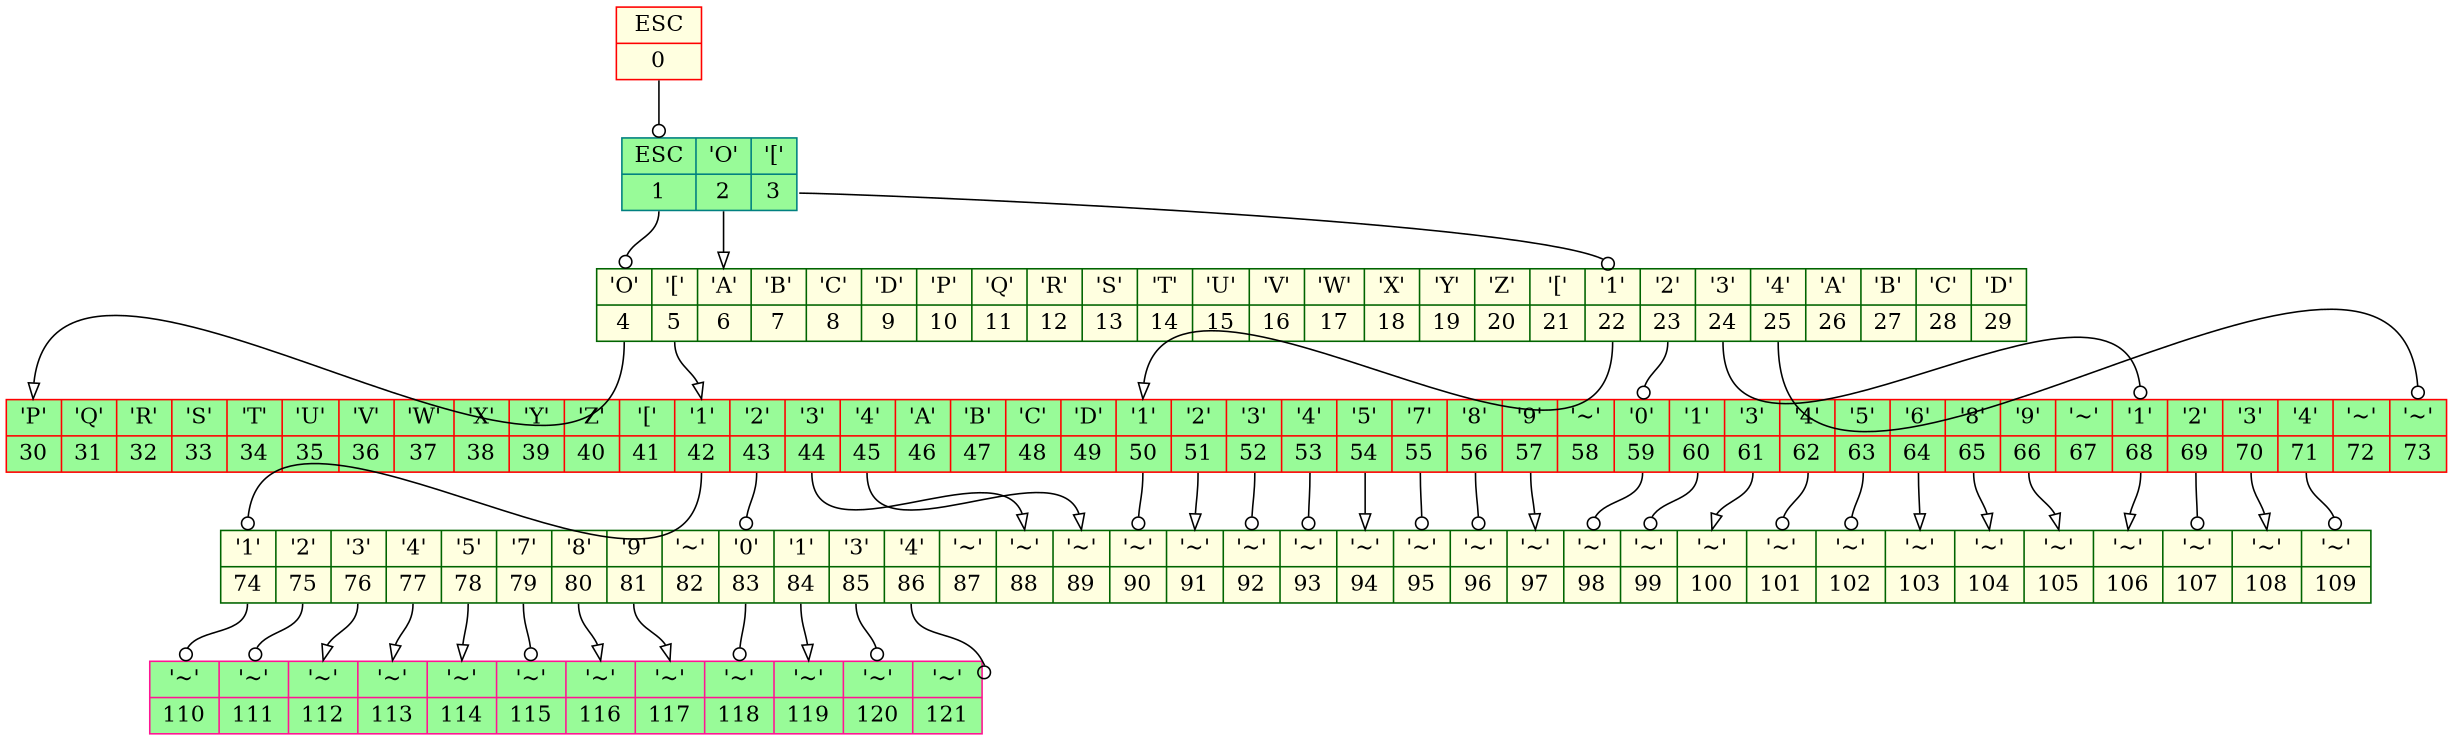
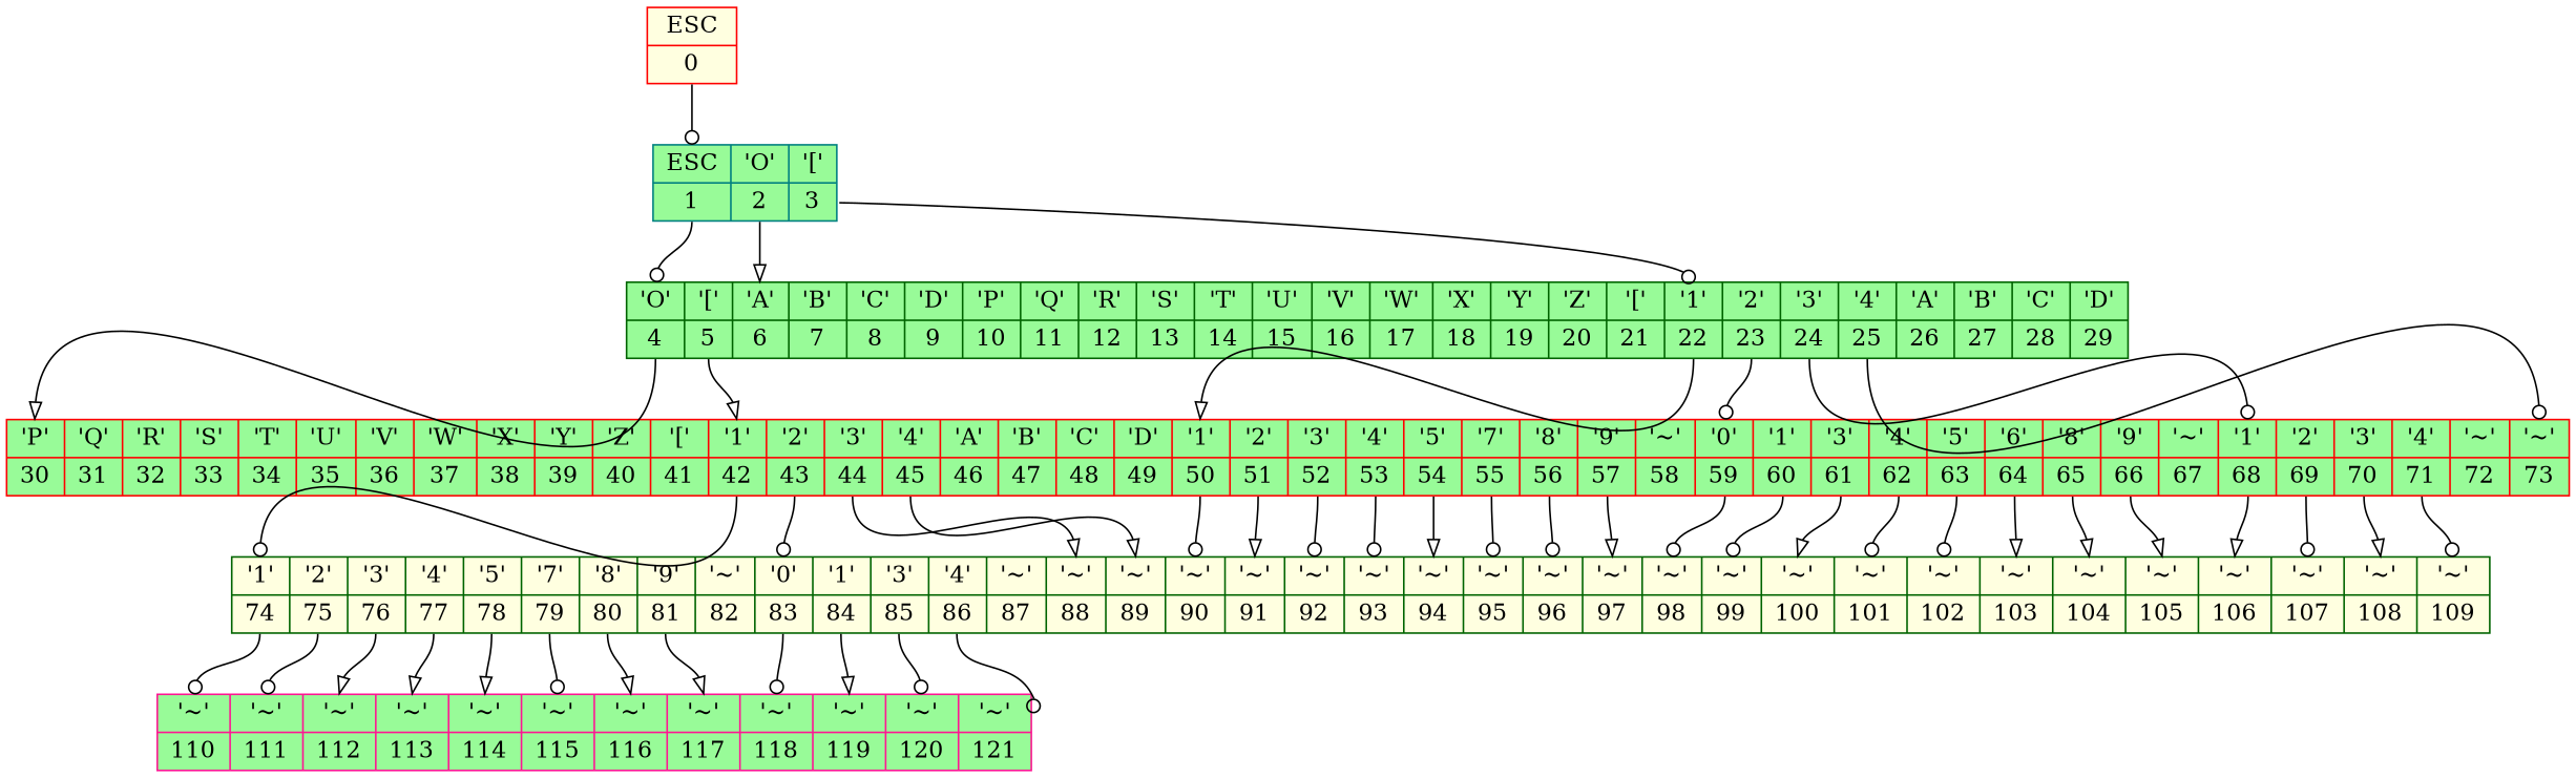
  digraph {
    node [shape=record style=filled fillcolor=palegreen color=red]
    edge [arrowhead=odot]
    n1 [label="{<I0>ESC|<O0>0}" fillcolor=lightyellow]
    n2 [label="{<I1>ESC|<O1>1}|{<I2>\'O\'|<O2>2}|{<I3>\'[\'|<O3>3}" color=teal]
-   n3 [label="{<I4>\'O\'|<O4>4}|{<I5>\'[\'|<O5>5}|{<I6>\'A\'|<O6>6}|{<I7>\'B\'|<O7>7}|{<I8>\'C\'|<O8>8}|{<I9>\'D\'|<O9>9}|{<I10>\'P\'|<O10>10}|{<I11>\'Q\'|<O11>11}|{<I12>\'R\'|<O12>12}|{<I13>\'S\'|<O13>13}|{<I14>\'T\'|<O14>14}|{<I15>\'U\'|<O15>15}|{<I16>\'V\'|<O16>16}|{<I17>\'W\'|<O17>17}|{<I18>\'X\'|<O18>18}|{<I19>\'Y\'|<O19>19}|{<I20>\'Z\'|<O20>20}|{<I21>\'[\'|<O21>21}|{<I22>\'1\'|<O22>22}|{<I23>\'2\'|<O23>23}|{<I24>\'3\'|<O24>24}|{<I25>\'4\'|<O25>25}|{<I26>\'A\'|<O26>26}|{<I27>\'B\'|<O27>27}|{<I28>\'C\'|<O28>28}|{<I29>\'D\'|<O29>29}" fillcolor=lightyellow color=darkgreen]
+   n3 [label="{<I4>\'O\'|<O4>4}|{<I5>\'[\'|<O5>5}|{<I6>\'A\'|<O6>6}|{<I7>\'B\'|<O7>7}|{<I8>\'C\'|<O8>8}|{<I9>\'D\'|<O9>9}|{<I10>\'P\'|<O10>10}|{<I11>\'Q\'|<O11>11}|{<I12>\'R\'|<O12>12}|{<I13>\'S\'|<O13>13}|{<I14>\'T\'|<O14>14}|{<I15>\'U\'|<O15>15}|{<I16>\'V\'|<O16>16}|{<I17>\'W\'|<O17>17}|{<I18>\'X\'|<O18>18}|{<I19>\'Y\'|<O19>19}|{<I20>\'Z\'|<O20>20}|{<I21>\'[\'|<O21>21}|{<I22>\'1\'|<O22>22}|{<I23>\'2\'|<O23>23}|{<I24>\'3\'|<O24>24}|{<I25>\'4\'|<O25>25}|{<I26>\'A\'|<O26>26}|{<I27>\'B\'|<O27>27}|{<I28>\'C\'|<O28>28}|{<I29>\'D\'|<O29>29}" color=darkgreen]
    n4 [label="{<I30>\'P\'|<O30>30}|{<I31>\'Q\'|<O31>31}|{<I32>\'R\'|<O32>32}|{<I33>\'S\'|<O33>33}|{<I34>\'T\'|<O34>34}|{<I35>\'U\'|<O35>35}|{<I36>\'V\'|<O36>36}|{<I37>\'W\'|<O37>37}|{<I38>\'X\'|<O38>38}|{<I39>\'Y\'|<O39>39}|{<I40>\'Z\'|<O40>40}|{<I41>\'[\'|<O41>41}|{<I42>\'1\'|<O42>42}|{<I43>\'2\'|<O43>43}|{<I44>\'3\'|<O44>44}|{<I45>\'4\'|<O45>45}|{<I46>\'A\'|<O46>46}|{<I47>\'B\'|<O47>47}|{<I48>\'C\'|<O48>48}|{<I49>\'D\'|<O49>49}|{<I50>\'1\'|<O50>50}|{<I51>\'2\'|<O51>51}|{<I52>\'3\'|<O52>52}|{<I53>\'4\'|<O53>53}|{<I54>\'5\'|<O54>54}|{<I55>\'7\'|<O55>55}|{<I56>\'8\'|<O56>56}|{<I57>\'9\'|<O57>57}|{<I58>\'~\'|<O58>58}|{<I59>\'0\'|<O59>59}|{<I60>\'1\'|<O60>60}|{<I61>\'3\'|<O61>61}|{<I62>\'4\'|<O62>62}|{<I63>\'5\'|<O63>63}|{<I64>\'6\'|<O64>64}|{<I65>\'8\'|<O65>65}|{<I66>\'9\'|<O66>66}|{<I67>\'~\'|<O67>67}|{<I68>\'1\'|<O68>68}|{<I69>\'2\'|<O69>69}|{<I70>\'3\'|<O70>70}|{<I71>\'4\'|<O71>71}|{<I72>\'~\'|<O72>72}|{<I73>\'~\'|<O73>73}"]
    n5 [label="{<I74>\'1\'|<O74>74}|{<I75>\'2\'|<O75>75}|{<I76>\'3\'|<O76>76}|{<I77>\'4\'|<O77>77}|{<I78>\'5\'|<O78>78}|{<I79>\'7\'|<O79>79}|{<I80>\'8\'|<O80>80}|{<I81>\'9\'|<O81>81}|{<I82>\'~\'|<O82>82}|{<I83>\'0\'|<O83>83}|{<I84>\'1\'|<O84>84}|{<I85>\'3\'|<O85>85}|{<I86>\'4\'|<O86>86}|{<I87>\'~\'|<O87>87}|{<I88>\'~\'|<O88>88}|{<I89>\'~\'|<O89>89}|{<I90>\'~\'|<O90>90}|{<I91>\'~\'|<O91>91}|{<I92>\'~\'|<O92>92}|{<I93>\'~\'|<O93>93}|{<I94>\'~\'|<O94>94}|{<I95>\'~\'|<O95>95}|{<I96>\'~\'|<O96>96}|{<I97>\'~\'|<O97>97}|{<I98>\'~\'|<O98>98}|{<I99>\'~\'|<O99>99}|{<I100>\'~\'|<O100>100}|{<I101>\'~\'|<O101>101}|{<I102>\'~\'|<O102>102}|{<I103>\'~\'|<O103>103}|{<I104>\'~\'|<O104>104}|{<I105>\'~\'|<O105>105}|{<I106>\'~\'|<O106>106}|{<I107>\'~\'|<O107>107}|{<I108>\'~\'|<O108>108}|{<I109>\'~\'|<O109>109}" fillcolor=lightyellow color=darkgreen]
    n6 [label="{<I110>\'~\'|<O110>110}|{<I111>\'~\'|<O111>111}|{<I112>\'~\'|<O112>112}|{<I113>\'~\'|<O113>113}|{<I114>\'~\'|<O114>114}|{<I115>\'~\'|<O115>115}|{<I116>\'~\'|<O116>116}|{<I117>\'~\'|<O117>117}|{<I118>\'~\'|<O118>118}|{<I119>\'~\'|<O119>119}|{<I120>\'~\'|<O120>120}|{<I121>\'~\'|<O121>121}" color=deeppink]
    n1 -> n2 [headport=I1 tailport=O0]
    n2 -> n3 [headport=I4 tailport=O1]
    n2 -> n3 [headport=I6 tailport=O2 arrowhead=onormal]
    n2 -> n3 [headport=I22 tailport=O3]
    n3 -> n4 [headport=I30 tailport=O4 arrowhead=onormal]
    n3 -> n4 [headport=I42 tailport=O5 arrowhead=onormal]
    n3 -> n4 [headport=I50 tailport=O22 arrowhead=onormal]
    n3 -> n4 [headport=I59 tailport=O23]
    n3 -> n4 [headport=I68 tailport=O24]
    n3 -> n4 [headport=I73 tailport=O25]
    n4 -> n5 [headport=I74 tailport=O42]
    n4 -> n5 [headport=I83 tailport=O43]
    n4 -> n5 [headport=I88 tailport=O44 arrowhead=onormal]
    n4 -> n5 [headport=I89 tailport=O45 arrowhead=onormal]
    n4 -> n5 [headport=I90 tailport=O50]
    n4 -> n5 [headport=I91 tailport=O51 arrowhead=onormal]
    n4 -> n5 [headport=I92 tailport=O52]
    n4 -> n5 [headport=I93 tailport=O53]
    n4 -> n5 [headport=I94 tailport=O54 arrowhead=onormal]
    n4 -> n5 [headport=I95 tailport=O55]
    n4 -> n5 [headport=I96 tailport=O56]
    n4 -> n5 [headport=I97 tailport=O57 arrowhead=onormal]
    n4 -> n5 [headport=I98 tailport=O59]
    n4 -> n5 [headport=I99 tailport=O60]
    n4 -> n5 [headport=I100 tailport=O61 arrowhead=onormal]
    n4 -> n5 [headport=I101 tailport=O62]
    n4 -> n5 [headport=I102 tailport=O63]
    n4 -> n5 [headport=I103 tailport=O64 arrowhead=onormal]
    n4 -> n5 [headport=I104 tailport=O65 arrowhead=onormal]
    n4 -> n5 [headport=I105 tailport=O66 arrowhead=onormal]
    n4 -> n5 [headport=I106 tailport=O68 arrowhead=onormal]
    n4 -> n5 [headport=I107 tailport=O69]
    n4 -> n5 [headport=I108 tailport=O70 arrowhead=onormal]
    n4 -> n5 [headport=I109 tailport=O71]
    n5 -> n6 [headport=I110 tailport=O74]
    n5 -> n6 [headport=I111 tailport=O75]
    n5 -> n6 [headport=I112 tailport=O76 arrowhead=onormal]
    n5 -> n6 [headport=I113 tailport=O77 arrowhead=onormal]
    n5 -> n6 [headport=I114 tailport=O78 arrowhead=onormal]
    n5 -> n6 [headport=I115 tailport=O79]
    n5 -> n6 [headport=I116 tailport=O80 arrowhead=onormal]
    n5 -> n6 [headport=I117 tailport=O81 arrowhead=onormal]
    n5 -> n6 [headport=I118 tailport=O83]
    n5 -> n6 [headport=I119 tailport=O84 arrowhead=onormal]
    n5 -> n6 [headport=I120 tailport=O85]
    n5 -> n6 [headport=I121 tailport=O86]
  }
